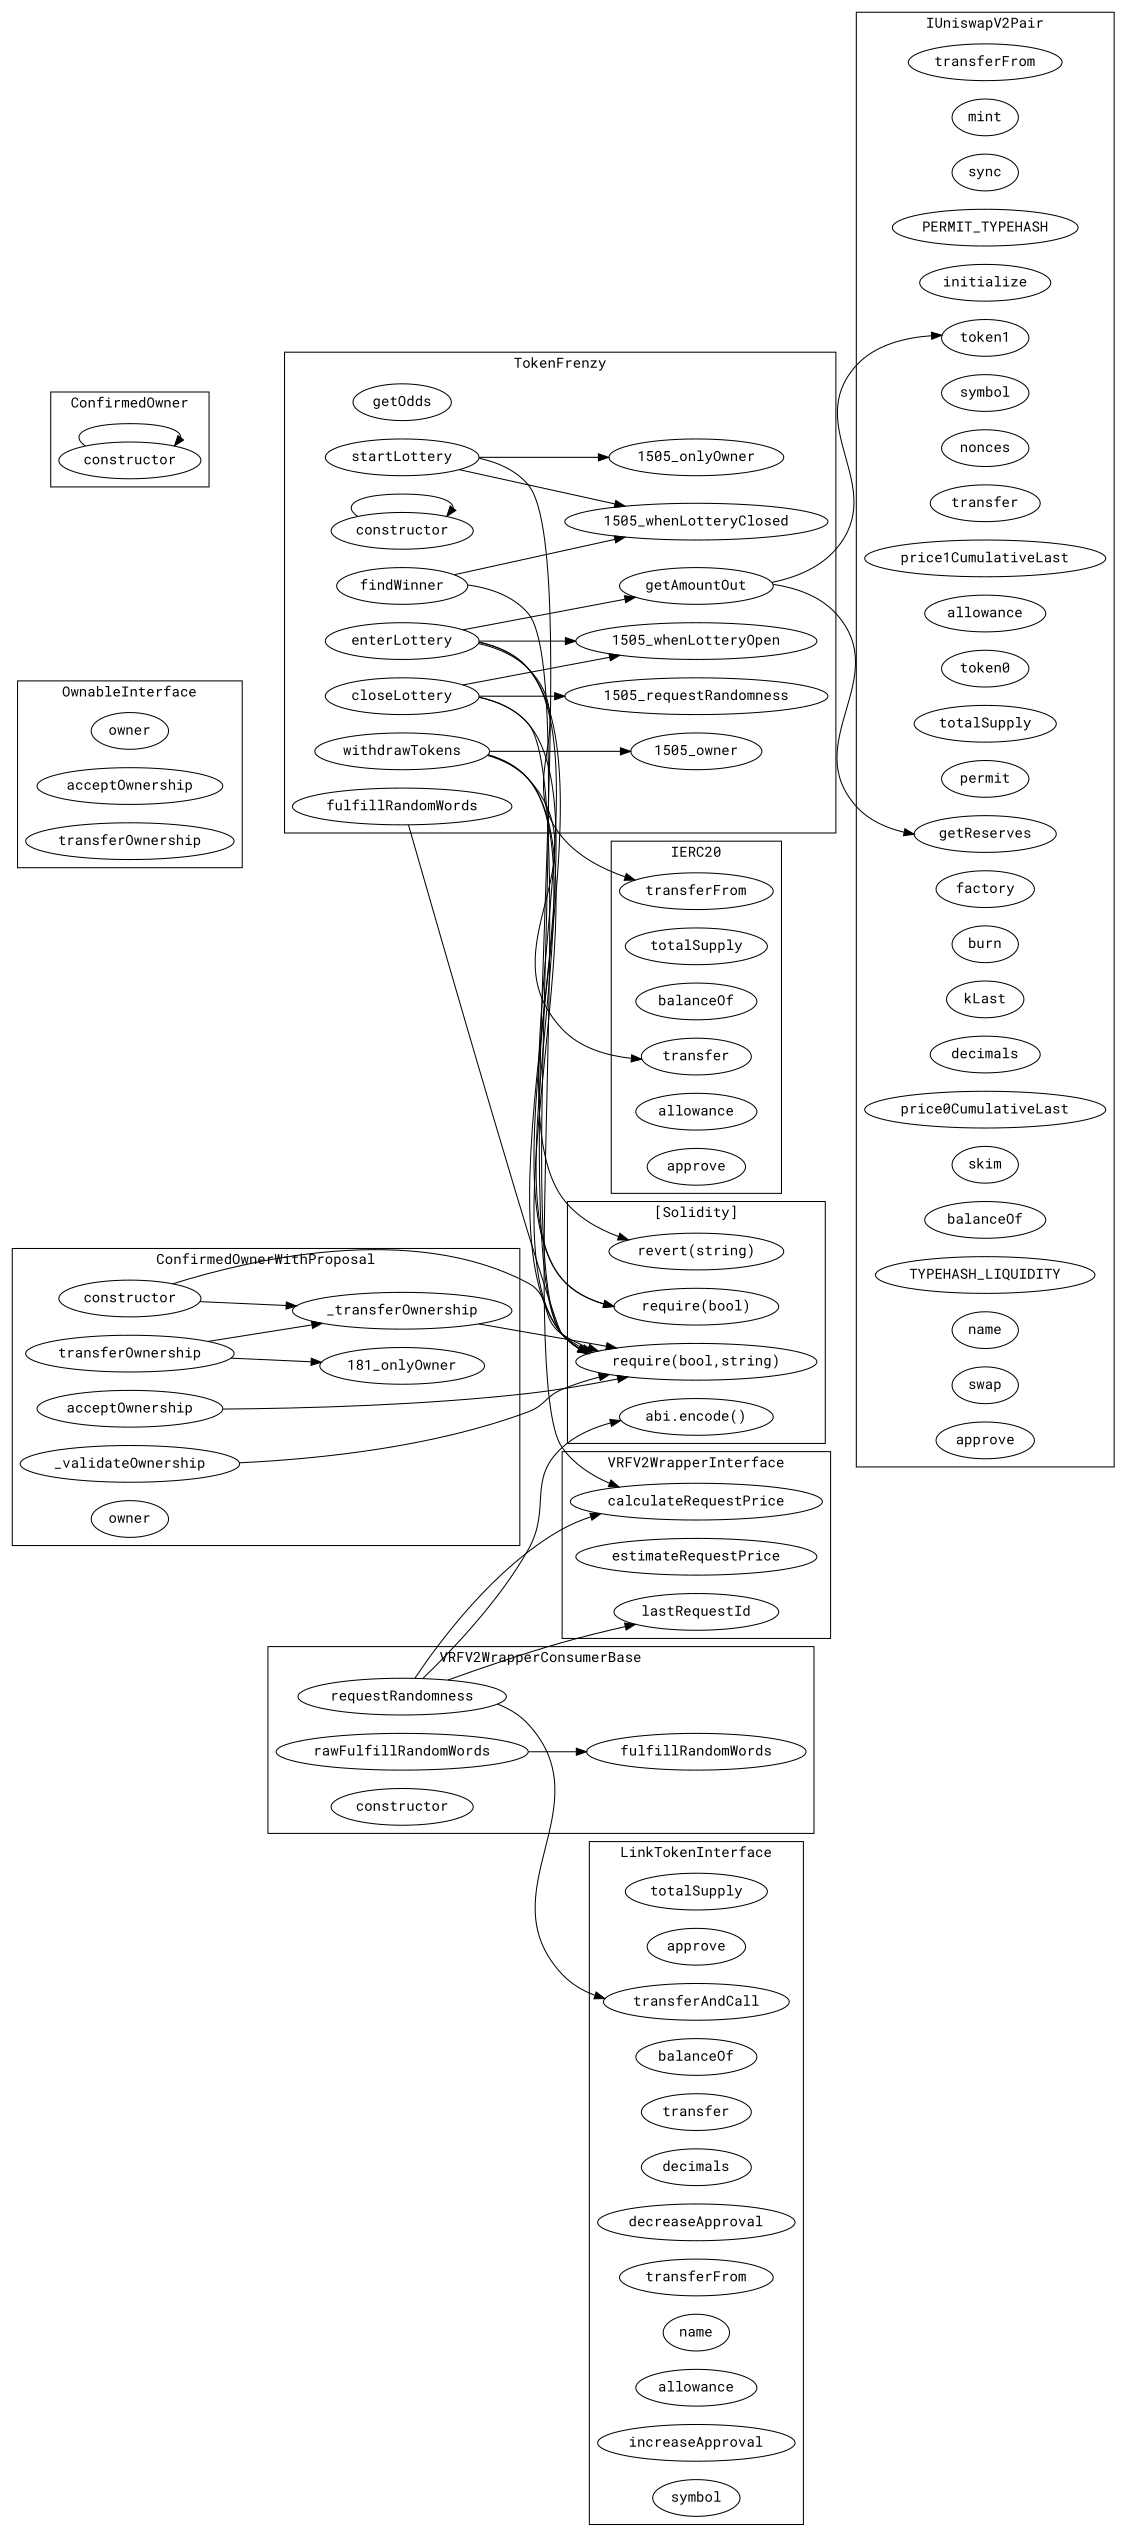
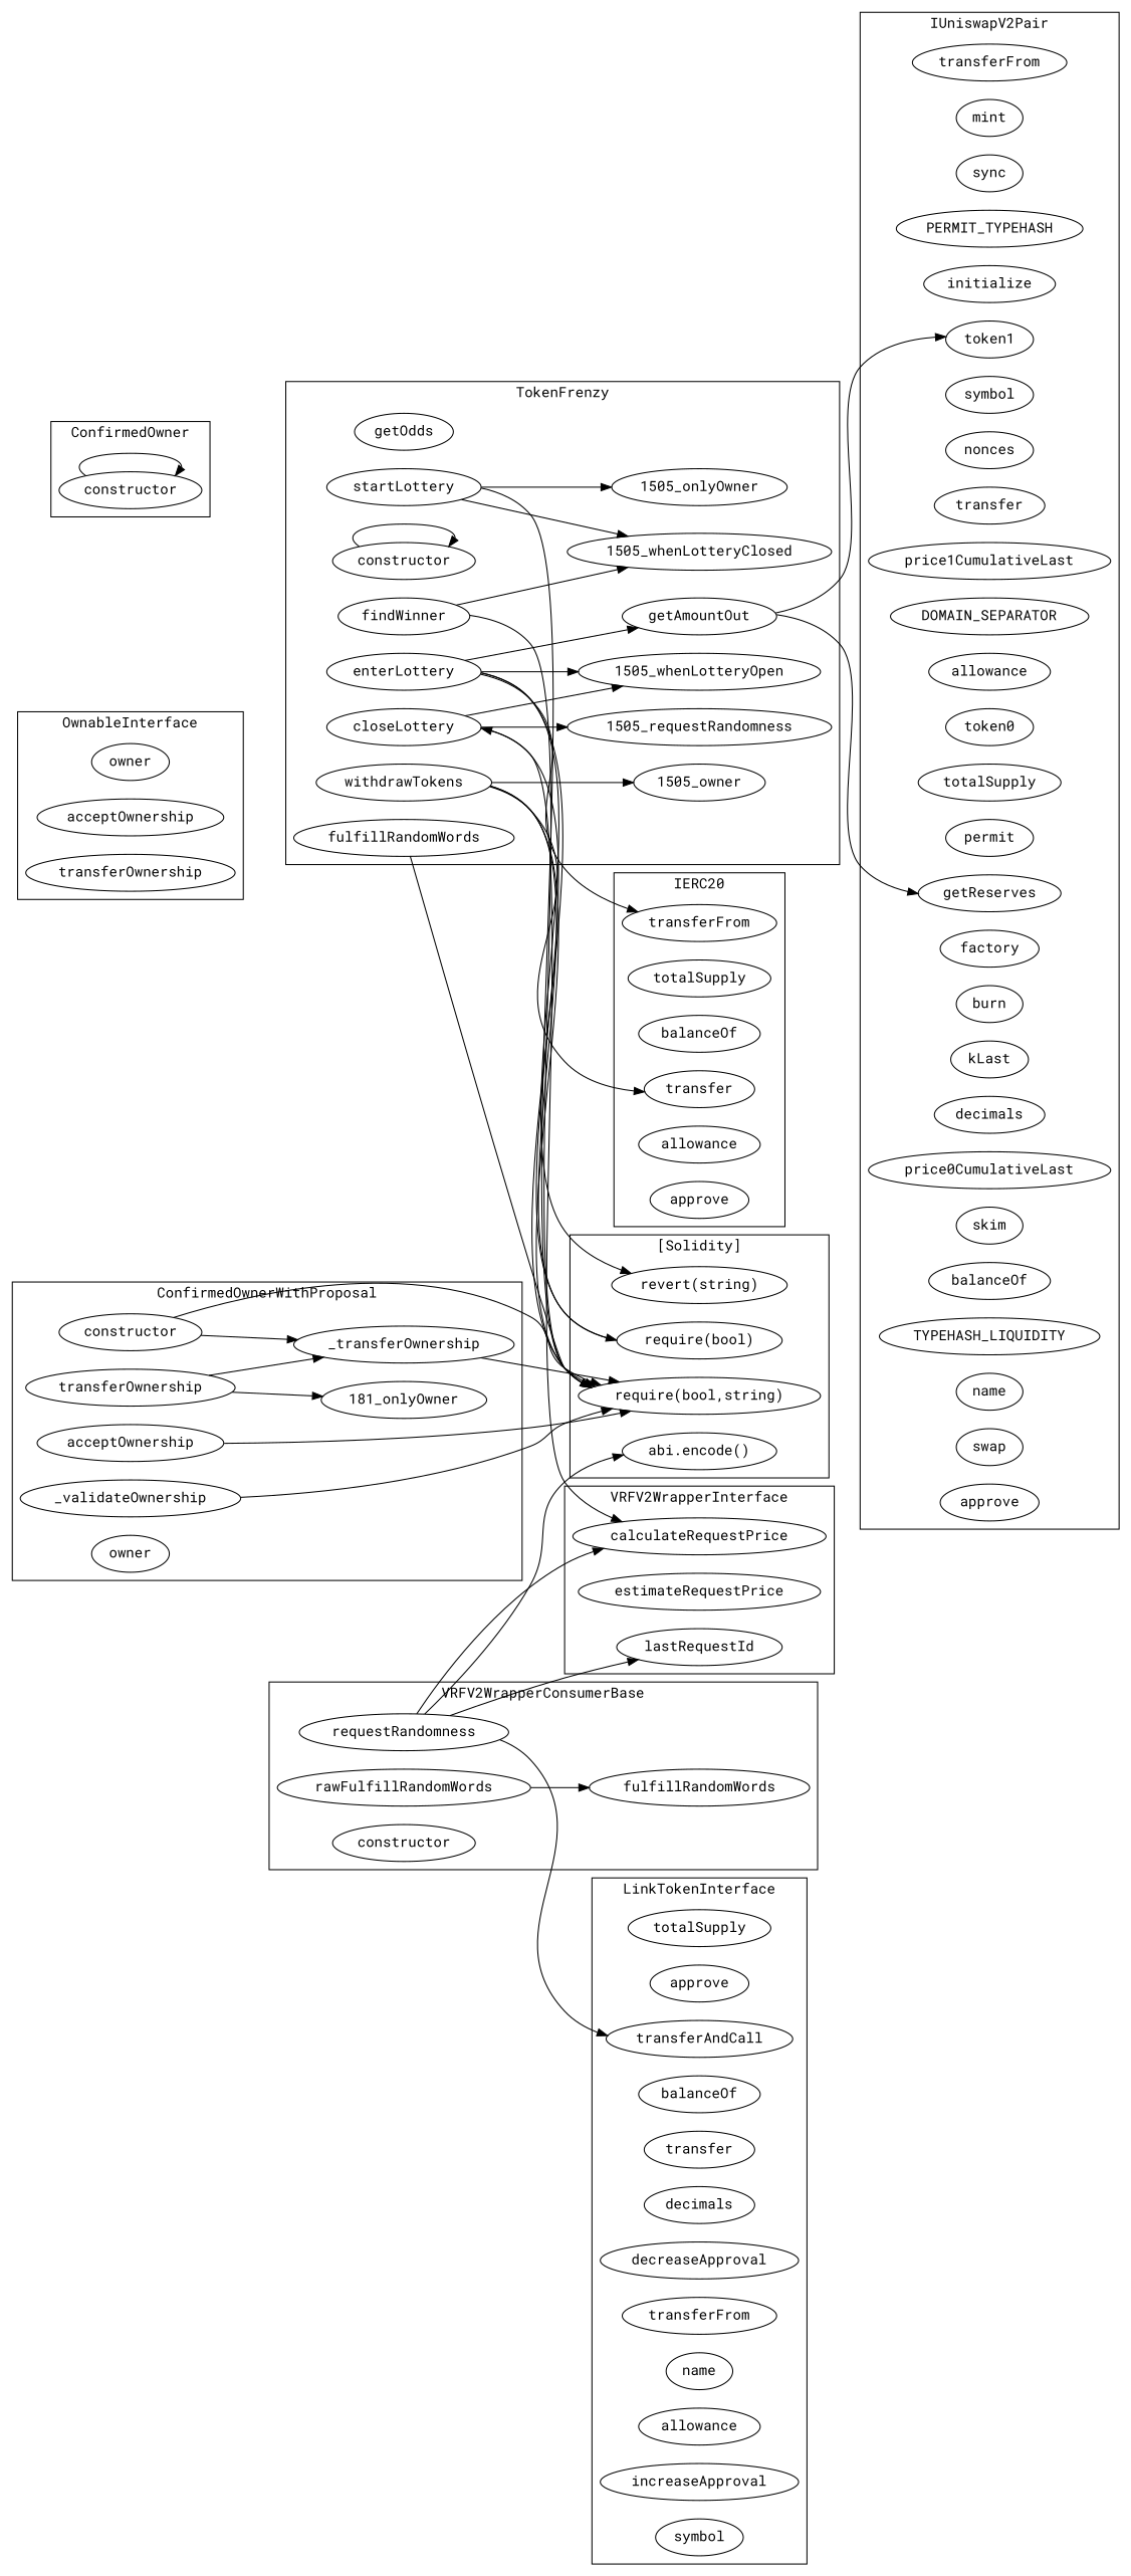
  strict digraph {
    fontname="Roboto Mono"
    rankdir=LR
    node [fontname="Roboto Mono"]
    edge [fontname="Roboto Mono"]
    n1 [label=getOdds]
    n2 [label=startLottery]
    "1505_whenLotteryClosed"
    "1505_onlyOwner"
    n5 [label=constructor]
    n6 [label=withdrawTokens]
    "1505_owner"
    n8 [label=getAmountOut]
    n9 [label=findWinner]
    n10 [label=enterLottery]
    "1505_whenLotteryOpen"
    n12 [label=fulfillRandomWords]
    n13 [label=closeLottery]
    "1505_requestRandomness"
    n15 [label=lastRequestId]
    n16 [label=estimateRequestPrice]
    n17 [label=calculateRequestPrice]
    n18 [label=owner]
    n19 [label=acceptOwnership]
    n20 [label=transferOwnership]
    n21 [label=transferFrom]
    n22 [label=mint]
    n23 [label=sync]
    n24 [label=PERMIT_TYPEHASH]
    n25 [label=initialize]
    n26 [label=token1]
    n27 [label=symbol]
    n28 [label=nonces]
    n29 [label=transfer]
    n30 [label=price1CumulativeLast]
+   n31 [label=DOMAIN_SEPARATOR]
    n32 [label=allowance]
    n33 [label=token0]
    n34 [label=totalSupply]
    n35 [label=permit]
    n36 [label=getReserves]
    n37 [label=factory]
    n38 [label=burn]
    n39 [label=kLast]
    n40 [label=decimals]
    n41 [label=price0CumulativeLast]
    n42 [label=skim]
    n43 [label=balanceOf]
    n44 [label=TYPEHASH_LIQUIDITY]
    n45 [label=name]
    n46 [label=swap]
    n47 [label=approve]
    n48 [label=transfer]
    n49 [label=totalSupply]
    n50 [label=balanceOf]
    n51 [label=transferFrom]
    n52 [label=allowance]
    n53 [label=approve]
    n54 [label=constructor]
    n55 [label=_transferOwnership]
    n56 [label=transferOwnership]
    "181_onlyOwner"
    n58 [label=acceptOwnership]
    n59 [label=_validateOwnership]
    n60 [label=owner]
    n61 [label=constructor]
    n62 [label=totalSupply]
    n63 [label=approve]
    n64 [label=transferAndCall]
    n65 [label=balanceOf]
    n66 [label=transfer]
    n67 [label=decimals]
    n68 [label=decreaseApproval]
    n69 [label=transferFrom]
    n70 [label=name]
    n71 [label=allowance]
    n72 [label=increaseApproval]
    n73 [label=symbol]
    n74 [label=requestRandomness]
    n75 [label=rawFulfillRandomWords]
    n76 [label=fulfillRandomWords]
    n77 [label=constructor]
    "require(bool,string)"
    "revert(string)"
    "require(bool)"
    "abi.encode()"
    subgraph cluster_1 {
      label=TokenFrenzy
      n1
      n2
      "1505_whenLotteryClosed"
      "1505_onlyOwner"
      n5
      n6
      "1505_owner"
      n8
      n9
      n10
      "1505_whenLotteryOpen"
      n12
      n13
      "1505_requestRandomness"
    }
    subgraph cluster_2 {
      label=VRFV2WrapperInterface
      n15
      n16
      n17
    }
    subgraph cluster_3 {
      label=OwnableInterface
      n18
      n19
      n20
    }
    subgraph cluster_4 {
      label=IUniswapV2Pair
      n21
      n22
      n23
      n24
      n25
      n26
      n27
      n28
      n29
      n30
+     n31
      n32
      n33
      n34
      n35
      n36
      n37
      n38
      n39
      n40
      n41
      n42
      n43
      n44
      n45
      n46
      n47
    }
    subgraph cluster_5 {
      label=IERC20
      n48
      n49
      n50
      n51
      n52
      n53
    }
    subgraph cluster_6 {
      label=ConfirmedOwnerWithProposal
      n54
      n55
      n56
      "181_onlyOwner"
      n58
      n59
      n60
    }
    subgraph cluster_7 {
      label=ConfirmedOwner
      n61
    }
    subgraph cluster_8 {
      label=LinkTokenInterface
      n62
      n63
      n64
      n65
      n66
      n67
      n68
      n69
      n70
      n71
      n72
      n73
    }
    subgraph cluster_9 {
      label=VRFV2WrapperConsumerBase
      n74
      n75
      n76
      n77
    }
    subgraph cluster_10 {
      label="[Solidity]"
      "require(bool,string)"
      "revert(string)"
      "require(bool)"
      "abi.encode()"
    }
    n2 -> "1505_whenLotteryClosed"
    n2 -> "1505_onlyOwner"
    n2 -> "require(bool,string)"
    n5 -> n5
    n6 -> "1505_owner"
    n6 -> n48
    n6 -> "require(bool,string)"
    n6 -> "require(bool)"
    n8 -> n26
    n8 -> n36
    n9 -> "1505_whenLotteryClosed"
    n9 -> "require(bool,string)"
    n10 -> n8
    n10 -> "1505_whenLotteryOpen"
    n10 -> n51
    n10 -> "require(bool,string)"
    n10 -> "revert(string)"
    n12 -> "require(bool,string)"
    n13 -> "1505_whenLotteryOpen"
    n13 -> "1505_requestRandomness"
    n13 -> n17
-   n13 -> "require(bool)"
+   "require(bool)" -> n13
    n54 -> n55
    n54 -> "require(bool,string)"
    n55 -> "require(bool,string)"
    n56 -> n55
    n56 -> "181_onlyOwner"
    n58 -> "require(bool,string)"
    n59 -> "require(bool,string)"
    n61 -> n61
    n74 -> n15
    n74 -> n17
    n74 -> n64
    n74 -> "abi.encode()"
    n75 -> n76
  }
